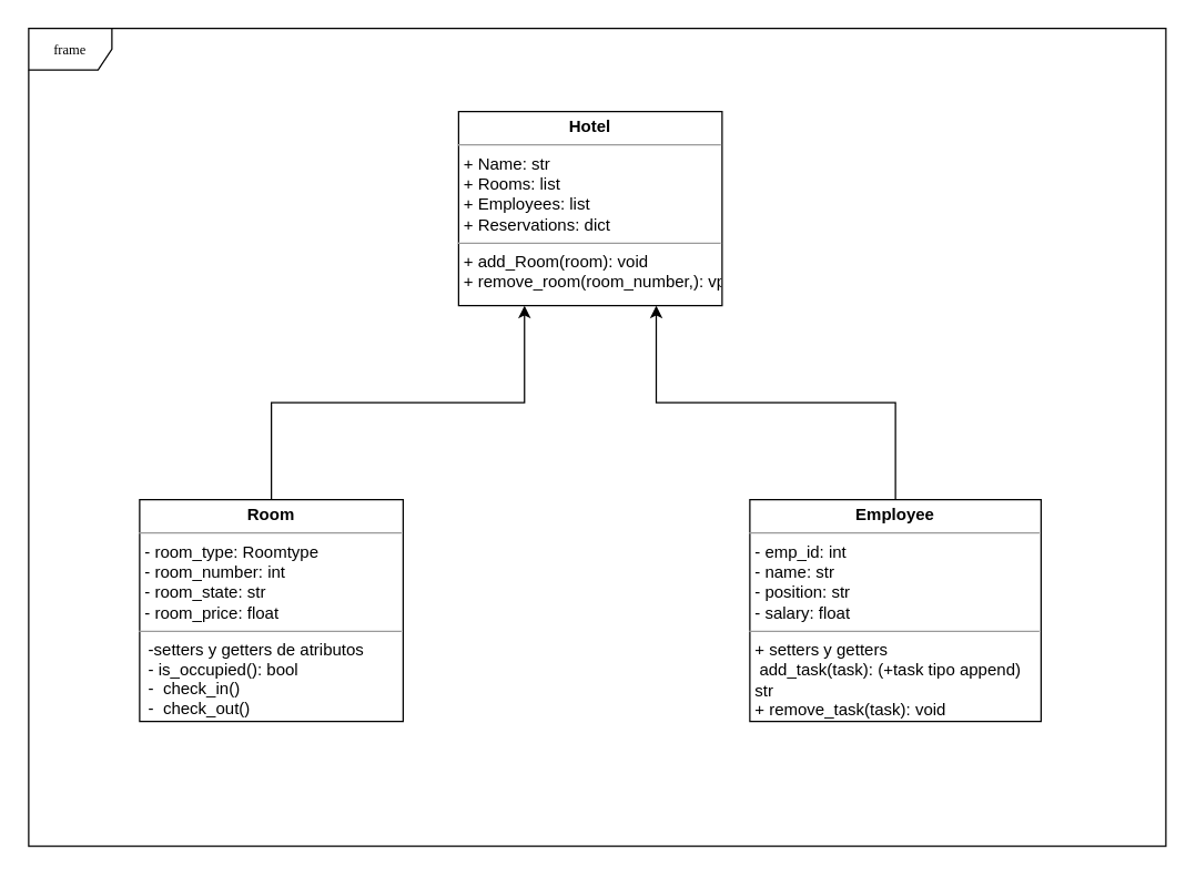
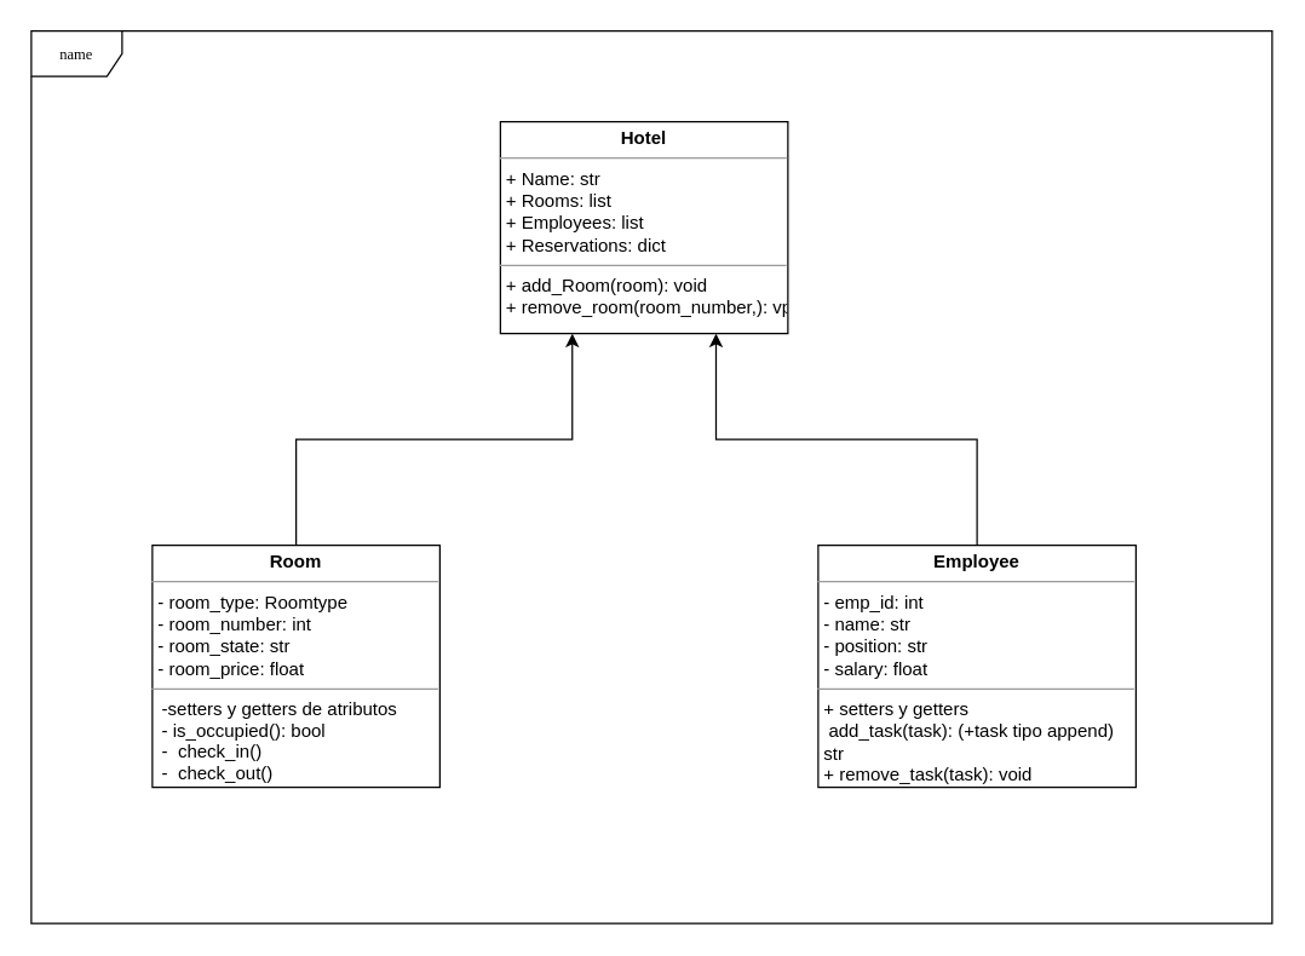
  <mxCell id="0" />
  <mxCell id="1" parent="0" />
- <mxCell id="2" value="frame" style="shape=umlFrame;whiteSpace=wrap;html=1;rounded=0;shadow=0;comic=0;labelBackgroundColor=none;strokeWidth=1;fontFamily=Verdana;fontSize=10;align=center;" parent="1" vertex="1"><mxGeometry x="20" y="20" width="820" height="590" as="geometry" /></mxCell>
+ <mxCell id="2" value="name" style="shape=umlFrame;whiteSpace=wrap;html=1;rounded=0;shadow=0;comic=0;labelBackgroundColor=none;strokeWidth=1;fontFamily=Verdana;fontSize=10;align=center;" parent="1" vertex="1"><mxGeometry x="20" y="20" width="820" height="590" as="geometry" /></mxCell>
  <mxCell id="3" value="&lt;p style=&quot;margin:0px;margin-top:4px;text-align:center;&quot;&gt;&lt;b&gt;Employee&lt;/b&gt;&lt;/p&gt;&lt;hr size=&quot;1&quot;&gt;&lt;p style=&quot;margin:0px;margin-left:4px;&quot;&gt;- emp_id: int&lt;/p&gt;&lt;p style=&quot;margin:0px;margin-left:4px;&quot;&gt;- name: str&lt;/p&gt;&lt;p style=&quot;margin:0px;margin-left:4px;&quot;&gt;- position: str&lt;/p&gt;&lt;p style=&quot;margin:0px;margin-left:4px;&quot;&gt;- salary: float&lt;/p&gt;&lt;hr size=&quot;1&quot;&gt;&lt;p style=&quot;margin:0px;margin-left:4px;&quot;&gt;+ setters y getters&lt;/p&gt;&lt;p style=&quot;margin:0px;margin-left:4px;&quot;&gt;&amp;nbsp;add_task(task): (+task tipo append)&amp;nbsp;&lt;/p&gt;&lt;p style=&quot;margin:0px;margin-left:4px;&quot;&gt;str&lt;/p&gt;&lt;p style=&quot;margin:0px;margin-left:4px;&quot;&gt;+ remove_task(task): void&lt;/p&gt;" style="verticalAlign=top;align=left;overflow=fill;fontSize=12;fontFamily=Helvetica;html=1;rounded=0;shadow=0;comic=0;labelBackgroundColor=none;strokeWidth=1" parent="1" vertex="1"><mxGeometry x="540" y="360" width="210" height="160" as="geometry" /></mxCell>
  <mxCell id="4" style="edgeStyle=orthogonalEdgeStyle;rounded=0;orthogonalLoop=1;jettySize=auto;html=1;exitX=0.5;exitY=0;exitDx=0;exitDy=0;entryX=0.75;entryY=1;entryDx=0;entryDy=0;" parent="1" source="3" target="5" edge="1"><mxGeometry relative="1" as="geometry" /></mxCell>
  <mxCell id="5" value="&lt;p style=&quot;margin:0px;margin-top:4px;text-align:center;&quot;&gt;&lt;b&gt;Hotel&lt;/b&gt;&lt;/p&gt;&lt;hr size=&quot;1&quot;&gt;&lt;p style=&quot;margin:0px;margin-left:4px;&quot;&gt;+ Name: str&lt;br&gt;+ Rooms: list&lt;/p&gt;&lt;p style=&quot;margin:0px;margin-left:4px;&quot;&gt;+ Employees: list&lt;/p&gt;&lt;p style=&quot;margin:0px;margin-left:4px;&quot;&gt;&lt;span style=&quot;background-color: initial;&quot;&gt;+ Reservations: dict&lt;/span&gt;&lt;/p&gt;&lt;hr size=&quot;1&quot;&gt;&lt;p style=&quot;margin:0px;margin-left:4px;&quot;&gt;+ add_Room(room): void&lt;br&gt;+ remove_room(room_number,): vpid&lt;/p&gt;" style="verticalAlign=top;align=left;overflow=fill;fontSize=12;fontFamily=Helvetica;html=1;rounded=0;shadow=0;comic=0;labelBackgroundColor=none;strokeWidth=1" parent="1" vertex="1"><mxGeometry x="330" y="80" width="190" height="140" as="geometry" /></mxCell>
  <mxCell id="6" value="&lt;p style=&quot;margin:0px;margin-top:4px;text-align:center;&quot;&gt;&lt;b&gt;Room&lt;/b&gt;&lt;/p&gt;&lt;hr size=&quot;1&quot;&gt;&lt;p style=&quot;margin:0px;margin-left:4px;&quot;&gt;- r&lt;span style=&quot;text-wrap: wrap; background-color: initial;&quot;&gt;oom_type: Roomtype&lt;/span&gt;&lt;/p&gt;&lt;p style=&quot;margin:0px;margin-left:4px;&quot;&gt;- r&lt;span style=&quot;text-wrap: wrap; background-color: initial;&quot;&gt;oom_number: int&lt;/span&gt;&lt;/p&gt;&lt;p style=&quot;margin:0px;margin-left:4px;&quot;&gt;&lt;span style=&quot;text-wrap: wrap; background-color: initial;&quot;&gt;- r&lt;/span&gt;&lt;span style=&quot;text-wrap: wrap; background-color: initial;&quot;&gt;oom_state: str&lt;/span&gt;&lt;/p&gt;&lt;p style=&quot;margin:0px;margin-left:4px;&quot;&gt;&lt;span style=&quot;text-wrap: wrap; background-color: initial;&quot;&gt;- r&lt;/span&gt;&lt;span style=&quot;text-wrap: wrap; background-color: initial;&quot;&gt;oom_price: float&lt;/span&gt;&lt;/p&gt;&lt;hr size=&quot;1&quot;&gt;&lt;p style=&quot;margin: 0px; font-variant-numeric: normal; font-variant-east-asian: normal; font-variant-alternates: normal; font-kerning: auto; font-optical-sizing: auto; font-feature-settings: normal; font-variation-settings: normal; font-variant-position: normal; font-stretch: normal; line-height: normal; text-wrap: wrap;&quot; class=&quot;p1&quot;&gt;&lt;span style=&quot;background-color: initial;&quot;&gt;&amp;nbsp; -setters y getters de atributos&lt;/span&gt;&lt;/p&gt;&lt;p style=&quot;margin: 0px; font-variant-numeric: normal; font-variant-east-asian: normal; font-variant-alternates: normal; font-kerning: auto; font-optical-sizing: auto; font-feature-settings: normal; font-variation-settings: normal; font-variant-position: normal; font-stretch: normal; line-height: normal; text-wrap: wrap;&quot; class=&quot;p1&quot;&gt;&lt;span style=&quot;background-color: initial;&quot;&gt;&amp;nbsp; - is_occupied(): bool&lt;/span&gt;&lt;br&gt;&lt;/p&gt;&lt;p style=&quot;margin: 0px; font-variant-numeric: normal; font-variant-east-asian: normal; font-variant-alternates: normal; font-kerning: auto; font-optical-sizing: auto; font-feature-settings: normal; font-variation-settings: normal; font-variant-position: normal; font-stretch: normal; line-height: normal; text-wrap: wrap;&quot; class=&quot;p1&quot;&gt;&lt;span style=&quot;font-variant-numeric: normal; font-variant-east-asian: normal; font-variant-alternates: normal; font-kerning: auto; font-optical-sizing: auto; font-feature-settings: normal; font-variation-settings: normal; font-variant-position: normal; font-stretch: normal; line-height: normal;&quot; class=&quot;s1&quot;&gt;&amp;nbsp; -&amp;nbsp;&lt;/span&gt;&lt;span style=&quot;font-variant-numeric: normal; font-variant-east-asian: normal; font-variant-alternates: normal; font-kerning: auto; font-optical-sizing: auto; font-feature-settings: normal; font-variation-settings: normal; font-variant-position: normal; font-stretch: normal; line-height: normal; font-family: Arial;&quot; class=&quot;s1&quot;&gt;&amp;nbsp;c&lt;/span&gt;heck_in()&lt;/p&gt;&lt;p style=&quot;margin: 0px; font-variant-numeric: normal; font-variant-east-asian: normal; font-variant-alternates: normal; font-kerning: auto; font-optical-sizing: auto; font-feature-settings: normal; font-variation-settings: normal; font-variant-position: normal; font-stretch: normal; line-height: normal; text-wrap: wrap;&quot; class=&quot;p1&quot;&gt;&lt;span style=&quot;font-variant-numeric: normal; font-variant-east-asian: normal; font-variant-alternates: normal; font-kerning: auto; font-optical-sizing: auto; font-feature-settings: normal; font-variation-settings: normal; font-variant-position: normal; font-stretch: normal; line-height: normal;&quot; class=&quot;s1&quot;&gt;&amp;nbsp; -&amp;nbsp;&lt;/span&gt;&lt;span style=&quot;font-variant-numeric: normal; font-variant-east-asian: normal; font-variant-alternates: normal; font-kerning: auto; font-optical-sizing: auto; font-feature-settings: normal; font-variation-settings: normal; font-variant-position: normal; font-stretch: normal; line-height: normal; font-family: Arial;&quot; class=&quot;s1&quot;&gt;&amp;nbsp;c&lt;/span&gt;heck_out()&lt;/p&gt;" style="verticalAlign=top;align=left;overflow=fill;fontSize=12;fontFamily=Helvetica;html=1;rounded=0;shadow=0;comic=0;labelBackgroundColor=none;strokeWidth=1" parent="1" vertex="1"><mxGeometry x="100" y="360" width="190" height="160" as="geometry" /></mxCell>
  <mxCell id="7" style="edgeStyle=orthogonalEdgeStyle;rounded=0;orthogonalLoop=1;jettySize=auto;html=1;exitX=0.5;exitY=0;exitDx=0;exitDy=0;entryX=0.25;entryY=1;entryDx=0;entryDy=0;" parent="1" source="6" target="5" edge="1"><mxGeometry relative="1" as="geometry"><mxPoint x="645" y="370" as="sourcePoint" /><mxPoint x="435" y="230" as="targetPoint" /></mxGeometry></mxCell>
